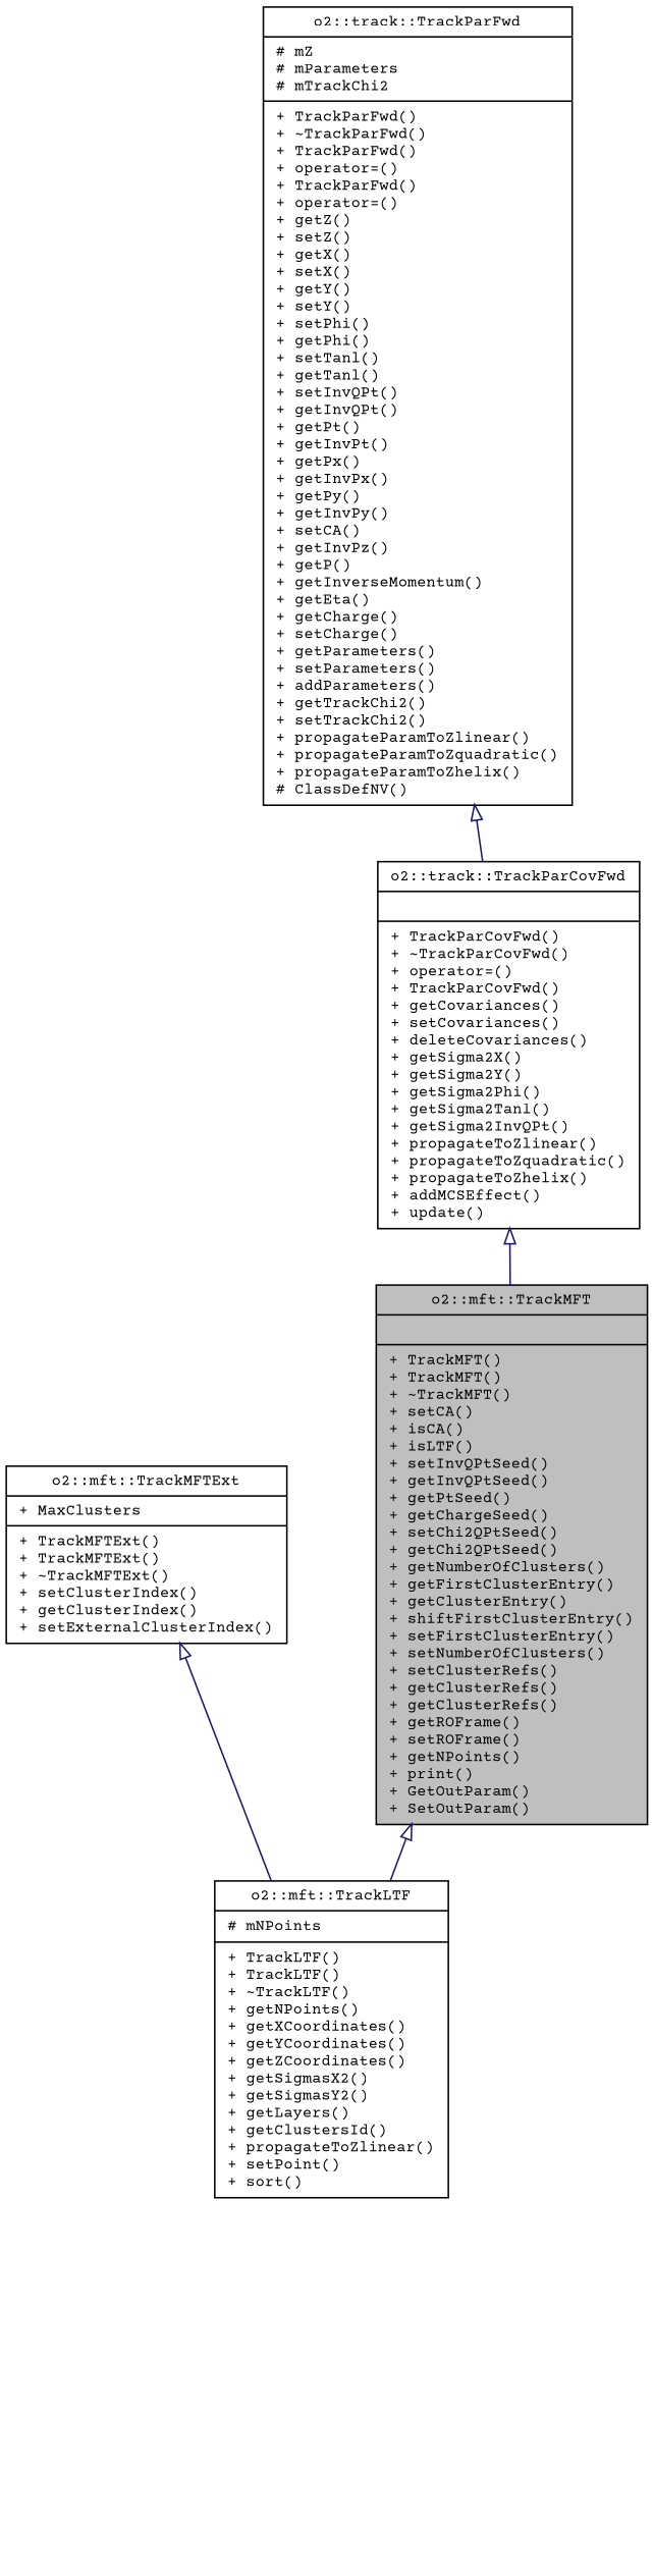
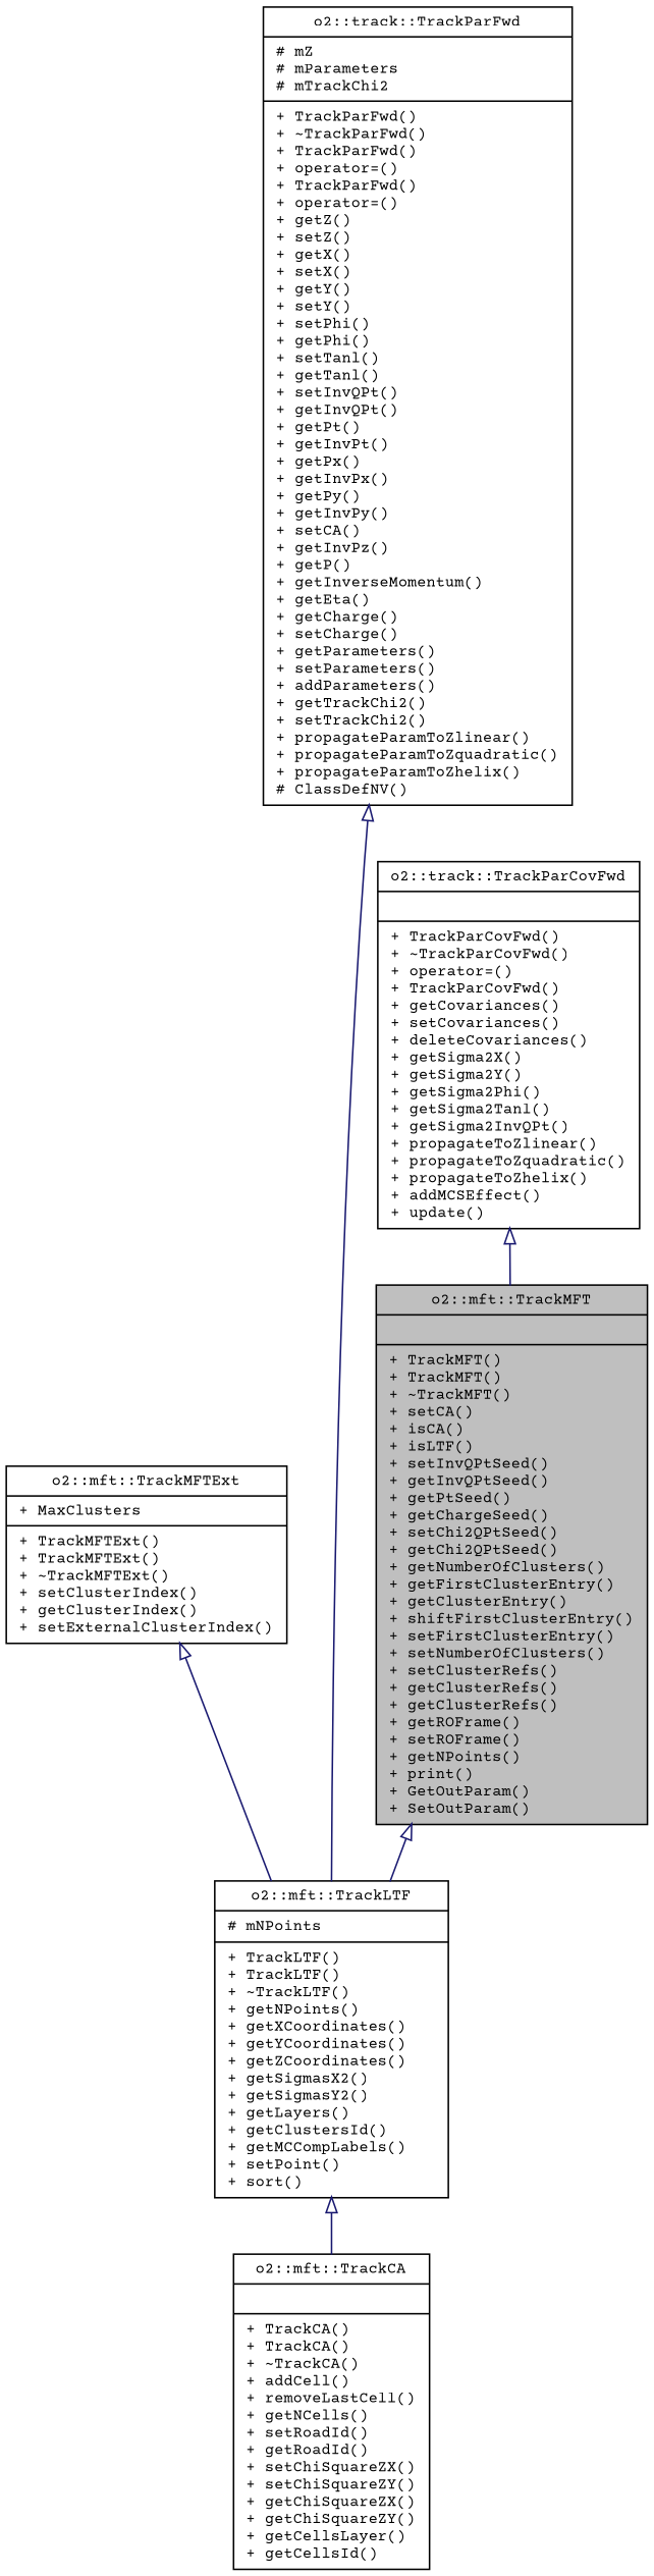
  digraph {
    fontname="Courier Prime"
    node [color=black fontname="Courier Prime" fontsize=10 shape=record]
    edge [arrowtail=onormal color=midnightblue dir=back fontname="Courier Prime" fontsize=10 labelfontname=Helvetica labelfontsize=10 style=solid]
    n1 [fillcolor=grey75 fontcolor=black height=0.2 label="{o2::mft::TrackMFT\n||+ TrackMFT()\l+ TrackMFT()\l+ ~TrackMFT()\l+ setCA()\l+ isCA()\l+ isLTF()\l+ setInvQPtSeed()\l+ getInvQPtSeed()\l+ getPtSeed()\l+ getChargeSeed()\l+ setChi2QPtSeed()\l+ getChi2QPtSeed()\l+ getNumberOfClusters()\l+ getFirstClusterEntry()\l+ getClusterEntry()\l+ shiftFirstClusterEntry()\l+ setFirstClusterEntry()\l+ setNumberOfClusters()\l+ setClusterRefs()\l+ getClusterRefs()\l+ getClusterRefs()\l+ getROFrame()\l+ setROFrame()\l+ getNPoints()\l+ print()\l+ GetOutParam()\l+ SetOutParam()\l}" style=filled width=0.4]
-   n2 [height=0.2 label="{o2::mft::TrackLTF\n|# mNPoints\l|+ TrackLTF()\l+ TrackLTF()\l+ ~TrackLTF()\l+ getNPoints()\l+ getXCoordinates()\l+ getYCoordinates()\l+ getZCoordinates()\l+ getSigmasX2()\l+ getSigmasY2()\l+ getLayers()\l+ getClustersId()\l+ propagateToZlinear()\l+ setPoint()\l+ sort()\l}" width=0.4]
+   n2 [height=0.2 label="{o2::mft::TrackLTF\n|# mNPoints\l|+ TrackLTF()\l+ TrackLTF()\l+ ~TrackLTF()\l+ getNPoints()\l+ getXCoordinates()\l+ getYCoordinates()\l+ getZCoordinates()\l+ getSigmasX2()\l+ getSigmasY2()\l+ getLayers()\l+ getClustersId()\l+ getMCCompLabels()\l+ setPoint()\l+ sort()\l}" width=0.4]
    n3 [height=0.2 label="{o2::mft::TrackMFTExt\n|+ MaxClusters\l|+ TrackMFTExt()\l+ TrackMFTExt()\l+ ~TrackMFTExt()\l+ setClusterIndex()\l+ getClusterIndex()\l+ setExternalClusterIndex()\l}" width=0.4]
    n4 [height=0.2 label="{o2::track::TrackParCovFwd\n||+ TrackParCovFwd()\l+ ~TrackParCovFwd()\l+ operator=()\l+ TrackParCovFwd()\l+ getCovariances()\l+ setCovariances()\l+ deleteCovariances()\l+ getSigma2X()\l+ getSigma2Y()\l+ getSigma2Phi()\l+ getSigma2Tanl()\l+ getSigma2InvQPt()\l+ propagateToZlinear()\l+ propagateToZquadratic()\l+ propagateToZhelix()\l+ addMCSEffect()\l+ update()\l}" width=0.4]
    n5 [height=0.2 label="{o2::track::TrackParFwd\n|# mZ\l# mParameters\l# mTrackChi2\l|+ TrackParFwd()\l+ ~TrackParFwd()\l+ TrackParFwd()\l+ operator=()\l+ TrackParFwd()\l+ operator=()\l+ getZ()\l+ setZ()\l+ getX()\l+ setX()\l+ getY()\l+ setY()\l+ setPhi()\l+ getPhi()\l+ setTanl()\l+ getTanl()\l+ setInvQPt()\l+ getInvQPt()\l+ getPt()\l+ getInvPt()\l+ getPx()\l+ getInvPx()\l+ getPy()\l+ getInvPy()\l+ setCA()\l+ getInvPz()\l+ getP()\l+ getInverseMomentum()\l+ getEta()\l+ getCharge()\l+ setCharge()\l+ getParameters()\l+ setParameters()\l+ addParameters()\l+ getTrackChi2()\l+ setTrackChi2()\l+ propagateParamToZlinear()\l+ propagateParamToZquadratic()\l+ propagateParamToZhelix()\l# ClassDefNV()\l}" width=0.4]
+   n6 [height=0.2 label="{o2::mft::TrackCA\n||+ TrackCA()\l+ TrackCA()\l+ ~TrackCA()\l+ addCell()\l+ removeLastCell()\l+ getNCells()\l+ setRoadId()\l+ getRoadId()\l+ setChiSquareZX()\l+ setChiSquareZY()\l+ getChiSquareZX()\l+ getChiSquareZY()\l+ getCellsLayer()\l+ getCellsId()\l}" width=0.4]
    n1 -> n2
+   n2 -> n6
    n3 -> n2
    n4 -> n1
-   n5 -> n4
+   n5 -> n2
  }
